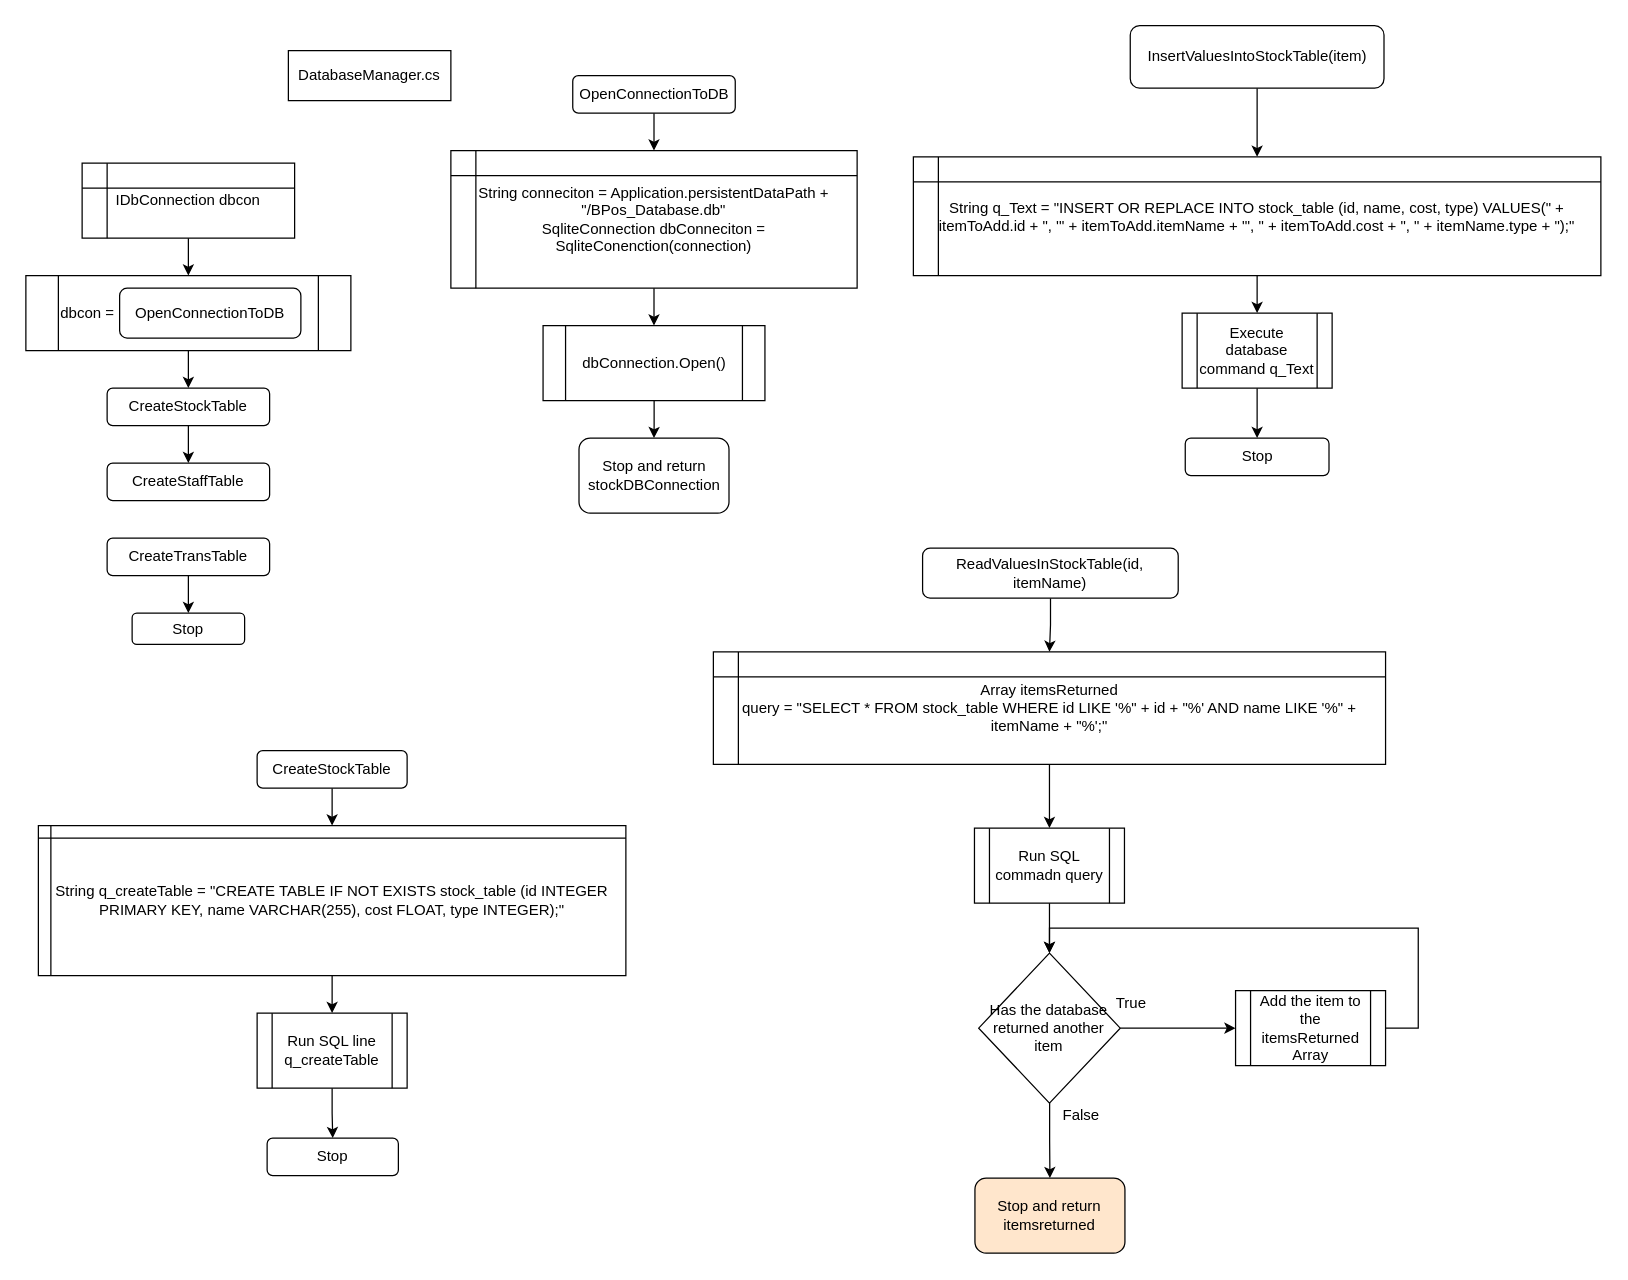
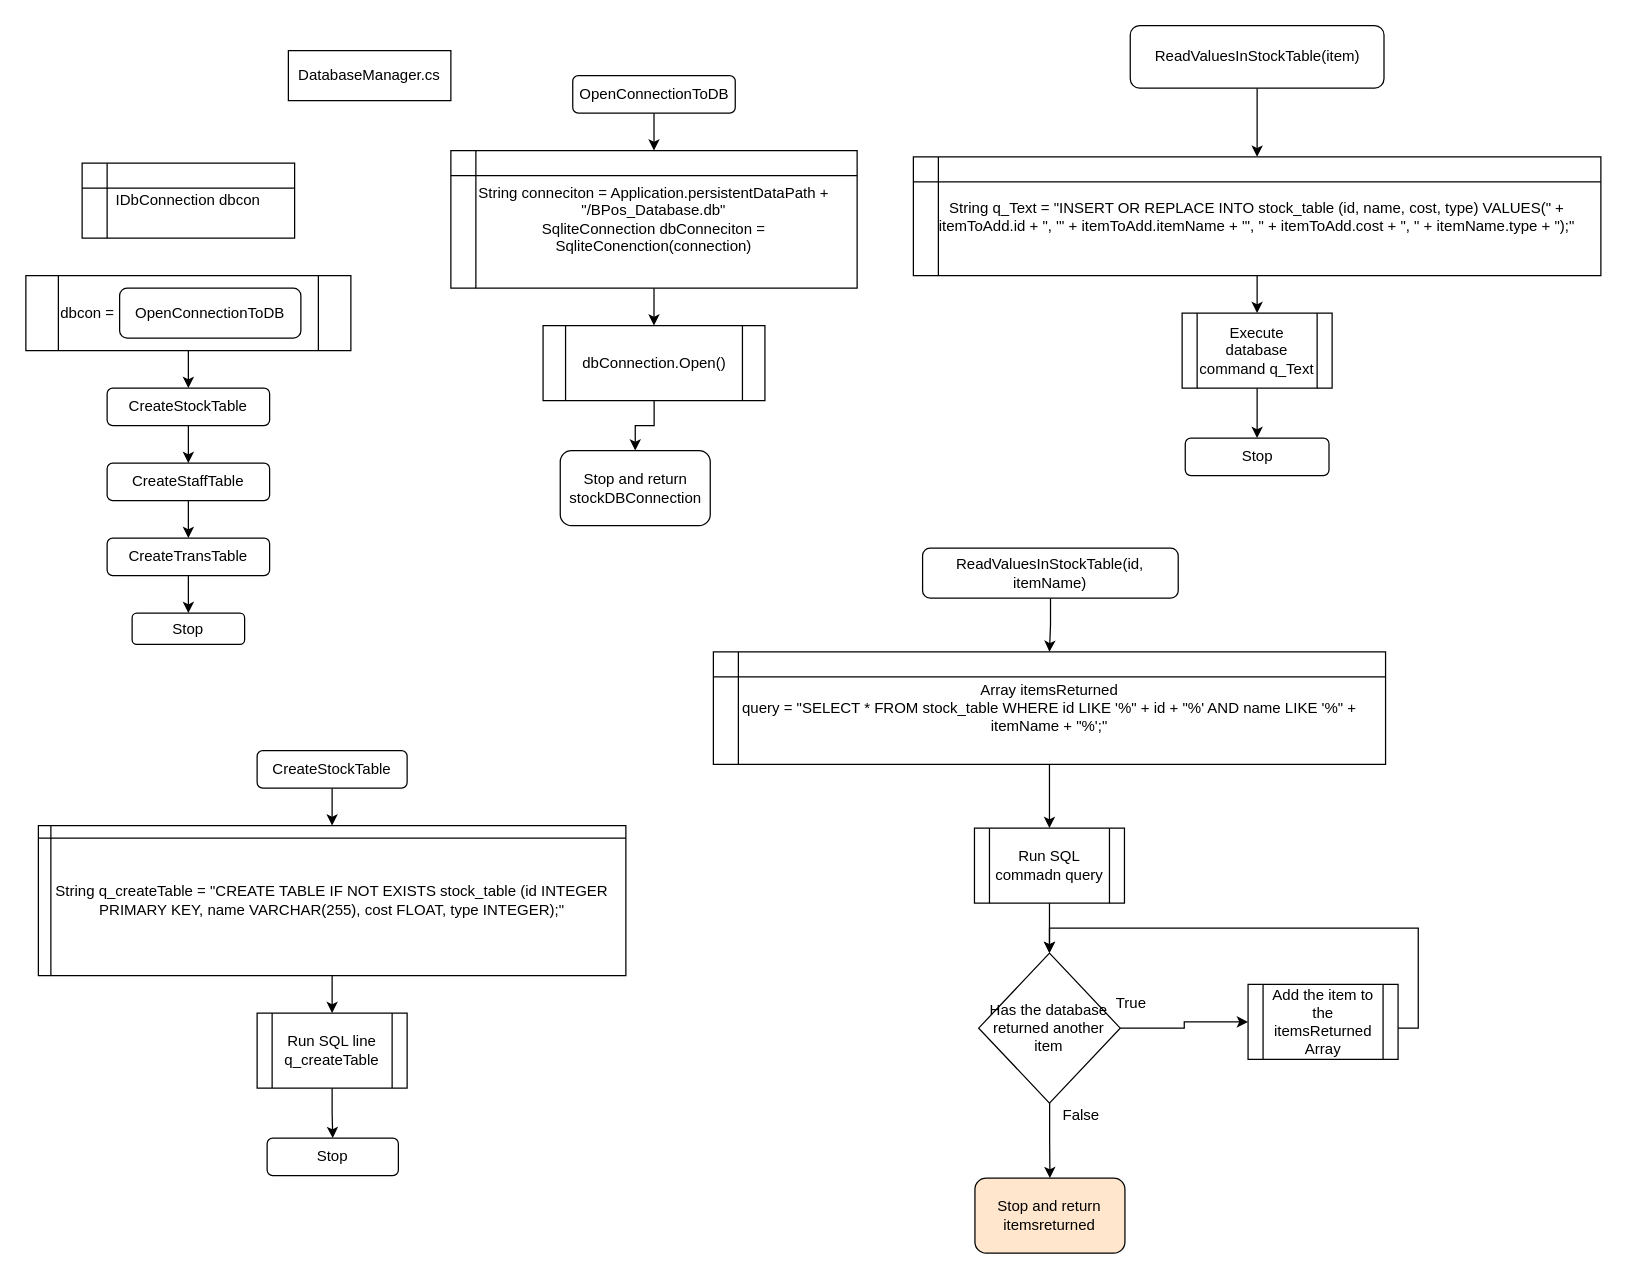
  <mxCell id="0" />
  <mxCell id="1" parent="0" />
  <mxCell id="2" value="DatabaseManager.cs" style="rounded=0;whiteSpace=wrap;html=1;" parent="1" vertex="1"><mxGeometry x="230" y="40" width="130" height="40" as="geometry" /></mxCell>
- <mxCell id="3" style="edgeStyle=orthogonalEdgeStyle;rounded=0;orthogonalLoop=1;jettySize=auto;html=1;entryX=0.5;entryY=0;entryDx=0;entryDy=0;" parent="1" source="4" target="6" edge="1"><mxGeometry relative="1" as="geometry" /></mxCell>
  <mxCell id="4" value="IDbConnection dbcon" style="shape=internalStorage;whiteSpace=wrap;html=1;backgroundOutline=1;" parent="1" vertex="1"><mxGeometry x="65" y="130" width="170" height="60" as="geometry" /></mxCell>
  <mxCell id="5" style="edgeStyle=orthogonalEdgeStyle;rounded=0;orthogonalLoop=1;jettySize=auto;html=1;entryX=0.5;entryY=0;entryDx=0;entryDy=0;" parent="1" source="6" target="9" edge="1"><mxGeometry relative="1" as="geometry" /></mxCell>
  <mxCell id="6" value="dbcon =" style="shape=process;whiteSpace=wrap;html=1;backgroundOutline=1;align=left;" parent="1" vertex="1"><mxGeometry x="20" y="220" width="260" height="60" as="geometry" /></mxCell>
  <mxCell id="7" value="OpenConnectionToDB" style="rounded=1;whiteSpace=wrap;html=1;" parent="1" vertex="1"><mxGeometry x="95" y="230" width="145" height="40" as="geometry" /></mxCell>
  <mxCell id="8" style="edgeStyle=orthogonalEdgeStyle;rounded=0;orthogonalLoop=1;jettySize=auto;html=1;entryX=0.5;entryY=0;entryDx=0;entryDy=0;" parent="1" source="9" target="11" edge="1"><mxGeometry relative="1" as="geometry" /></mxCell>
  <mxCell id="9" value="CreateStockTable" style="rounded=1;whiteSpace=wrap;html=1;" parent="1" vertex="1"><mxGeometry x="85" y="310" width="130" height="30" as="geometry" /></mxCell>
+ <mxCell id="10" style="edgeStyle=orthogonalEdgeStyle;rounded=0;orthogonalLoop=1;jettySize=auto;html=1;entryX=0.5;entryY=0;entryDx=0;entryDy=0;" parent="1" source="11" target="13" edge="1"><mxGeometry relative="1" as="geometry" /></mxCell>
  <mxCell id="11" value="CreateStaffTable" style="rounded=1;whiteSpace=wrap;html=1;" parent="1" vertex="1"><mxGeometry x="85" y="370" width="130" height="30" as="geometry" /></mxCell>
  <mxCell id="12" style="edgeStyle=orthogonalEdgeStyle;rounded=0;orthogonalLoop=1;jettySize=auto;html=1;entryX=0.5;entryY=0;entryDx=0;entryDy=0;" parent="1" source="13" target="14" edge="1"><mxGeometry relative="1" as="geometry" /></mxCell>
  <mxCell id="13" value="CreateTransTable" style="rounded=1;whiteSpace=wrap;html=1;" parent="1" vertex="1"><mxGeometry x="85" y="430" width="130" height="30" as="geometry" /></mxCell>
  <mxCell id="14" value="Stop" style="rounded=1;whiteSpace=wrap;html=1;" parent="1" vertex="1"><mxGeometry x="105" y="490" width="90" height="25" as="geometry" /></mxCell>
  <mxCell id="15" style="edgeStyle=orthogonalEdgeStyle;rounded=0;orthogonalLoop=1;jettySize=auto;html=1;" parent="1" source="16" target="18" edge="1"><mxGeometry relative="1" as="geometry" /></mxCell>
  <mxCell id="16" value="OpenConnectionToDB" style="rounded=1;whiteSpace=wrap;html=1;" parent="1" vertex="1"><mxGeometry x="457.5" y="60" width="130" height="30" as="geometry" /></mxCell>
  <mxCell id="17" style="edgeStyle=orthogonalEdgeStyle;rounded=0;orthogonalLoop=1;jettySize=auto;html=1;entryX=0.5;entryY=0;entryDx=0;entryDy=0;" parent="1" source="18" target="20" edge="1"><mxGeometry relative="1" as="geometry" /></mxCell>
  <mxCell id="18" value="String conneciton = Application.persistentDataPath + &quot;/BPos_Database.db&quot;&lt;br&gt;SqliteConnection dbConneciton = SqliteConenction(connection)" style="shape=internalStorage;whiteSpace=wrap;html=1;backgroundOutline=1;" parent="1" vertex="1"><mxGeometry x="360" y="120" width="325" height="110" as="geometry" /></mxCell>
  <mxCell id="19" style="edgeStyle=orthogonalEdgeStyle;rounded=0;orthogonalLoop=1;jettySize=auto;html=1;entryX=0.5;entryY=0;entryDx=0;entryDy=0;" parent="1" source="20" target="21" edge="1"><mxGeometry relative="1" as="geometry" /></mxCell>
  <mxCell id="20" value="dbConnection.Open()" style="shape=process;whiteSpace=wrap;html=1;backgroundOutline=1;" parent="1" vertex="1"><mxGeometry x="433.75" y="260" width="177.5" height="60" as="geometry" /></mxCell>
- <mxCell id="21" value="Stop and return stockDBConnection" style="rounded=1;whiteSpace=wrap;html=1;" parent="1" vertex="1"><mxGeometry x="462.5" y="350" width="120" height="60" as="geometry" /></mxCell>
+ <mxCell id="21" value="Stop and return stockDBConnection" style="rounded=1;whiteSpace=wrap;html=1;" parent="1" vertex="1"><mxGeometry x="447.5" y="360" width="120" height="60" as="geometry" /></mxCell>
  <mxCell id="22" style="edgeStyle=orthogonalEdgeStyle;rounded=0;orthogonalLoop=1;jettySize=auto;html=1;" parent="1" source="23" target="25" edge="1"><mxGeometry relative="1" as="geometry" /></mxCell>
  <mxCell id="23" value="CreateStockTable" style="rounded=1;whiteSpace=wrap;html=1;" parent="1" vertex="1"><mxGeometry x="205" y="600" width="120" height="30" as="geometry" /></mxCell>
  <mxCell id="24" style="edgeStyle=orthogonalEdgeStyle;rounded=0;orthogonalLoop=1;jettySize=auto;html=1;" parent="1" source="25" target="27" edge="1"><mxGeometry relative="1" as="geometry" /></mxCell>
  <mxCell id="25" value="String q_createTable = &quot;CREATE TABLE IF NOT EXISTS stock_table (id INTEGER PRIMARY KEY, name VARCHAR(255), cost FLOAT, type INTEGER);&quot;" style="shape=internalStorage;whiteSpace=wrap;html=1;backgroundOutline=1;dx=10;dy=10;" parent="1" vertex="1"><mxGeometry x="30" y="660" width="470" height="120" as="geometry" /></mxCell>
  <mxCell id="26" style="edgeStyle=orthogonalEdgeStyle;rounded=0;orthogonalLoop=1;jettySize=auto;html=1;" parent="1" source="27" target="28" edge="1"><mxGeometry relative="1" as="geometry" /></mxCell>
  <mxCell id="27" value="Run SQL line q_createTable" style="shape=process;whiteSpace=wrap;html=1;backgroundOutline=1;" parent="1" vertex="1"><mxGeometry x="205" y="810" width="120" height="60" as="geometry" /></mxCell>
  <mxCell id="28" value="Stop" style="rounded=1;whiteSpace=wrap;html=1;" parent="1" vertex="1"><mxGeometry x="213" y="910" width="105" height="30" as="geometry" /></mxCell>
  <mxCell id="29" style="edgeStyle=orthogonalEdgeStyle;rounded=0;orthogonalLoop=1;jettySize=auto;html=1;entryX=0.5;entryY=0;entryDx=0;entryDy=0;" edge="1" parent="1" source="30" target="32"><mxGeometry relative="1" as="geometry" /></mxCell>
- <mxCell id="30" value="InsertValuesIntoStockTable(item)" style="rounded=1;whiteSpace=wrap;html=1;" parent="1" vertex="1"><mxGeometry x="903.5" y="20" width="203" height="50" as="geometry" /></mxCell>
+ <mxCell id="30" value="ReadValuesInStockTable(item)" style="rounded=1;whiteSpace=wrap;html=1;" parent="1" vertex="1"><mxGeometry x="903.5" y="20" width="203" height="50" as="geometry" /></mxCell>
  <mxCell id="31" style="edgeStyle=orthogonalEdgeStyle;rounded=0;orthogonalLoop=1;jettySize=auto;html=1;entryX=0.5;entryY=0;entryDx=0;entryDy=0;" edge="1" parent="1" source="32" target="34"><mxGeometry relative="1" as="geometry" /></mxCell>
  <mxCell id="32" value="String q_Text =&amp;nbsp;&quot;INSERT OR REPLACE INTO stock_table (id, name, cost, type) VALUES(&quot; + itemToAdd.id + &quot;, '&quot; + itemToAdd.itemName + &quot;', &quot; + itemToAdd.cost + &quot;, &quot; + itemName.type + &quot;);&quot;" style="shape=internalStorage;whiteSpace=wrap;html=1;backgroundOutline=1;" vertex="1" parent="1"><mxGeometry x="730" y="125" width="550" height="95" as="geometry" /></mxCell>
  <mxCell id="33" style="edgeStyle=orthogonalEdgeStyle;rounded=0;orthogonalLoop=1;jettySize=auto;html=1;entryX=0.5;entryY=0;entryDx=0;entryDy=0;" edge="1" parent="1" source="34" target="35"><mxGeometry relative="1" as="geometry" /></mxCell>
  <mxCell id="34" value="Execute database command q_Text" style="shape=process;whiteSpace=wrap;html=1;backgroundOutline=1;" vertex="1" parent="1"><mxGeometry x="945" y="250" width="120" height="60" as="geometry" /></mxCell>
  <mxCell id="35" value="Stop" style="rounded=1;whiteSpace=wrap;html=1;" vertex="1" parent="1"><mxGeometry x="947.5" y="350" width="115" height="30" as="geometry" /></mxCell>
  <mxCell id="36" style="edgeStyle=orthogonalEdgeStyle;rounded=0;orthogonalLoop=1;jettySize=auto;html=1;entryX=0.5;entryY=0;entryDx=0;entryDy=0;" edge="1" parent="1" source="37" target="39"><mxGeometry relative="1" as="geometry" /></mxCell>
  <mxCell id="37" value="ReadValuesInStockTable(id, itemName)" style="rounded=1;whiteSpace=wrap;html=1;" vertex="1" parent="1"><mxGeometry x="737.37" y="438" width="204.5" height="40" as="geometry" /></mxCell>
  <mxCell id="38" style="edgeStyle=orthogonalEdgeStyle;rounded=0;orthogonalLoop=1;jettySize=auto;html=1;entryX=0.5;entryY=0;entryDx=0;entryDy=0;" edge="1" parent="1" source="39" target="41"><mxGeometry relative="1" as="geometry" /></mxCell>
  <mxCell id="39" value="Array itemsReturned&lt;br&gt;query =&amp;nbsp;&quot;SELECT * FROM stock_table WHERE id LIKE '%&quot; + id + &quot;%' AND name LIKE '%&quot; + itemName + &quot;%';&quot;" style="shape=internalStorage;whiteSpace=wrap;html=1;backgroundOutline=1;" vertex="1" parent="1"><mxGeometry x="570" y="521" width="537.75" height="90" as="geometry" /></mxCell>
  <mxCell id="40" style="edgeStyle=orthogonalEdgeStyle;rounded=0;orthogonalLoop=1;jettySize=auto;html=1;entryX=0.5;entryY=0;entryDx=0;entryDy=0;" edge="1" parent="1" source="41" target="44"><mxGeometry relative="1" as="geometry" /></mxCell>
  <mxCell id="41" value="Run SQL commadn query" style="shape=process;whiteSpace=wrap;html=1;backgroundOutline=1;" vertex="1" parent="1"><mxGeometry x="778.87" y="662" width="120" height="60" as="geometry" /></mxCell>
  <mxCell id="42" style="edgeStyle=orthogonalEdgeStyle;rounded=0;orthogonalLoop=1;jettySize=auto;html=1;entryX=0.5;entryY=0;entryDx=0;entryDy=0;" edge="1" parent="1" source="44" target="47"><mxGeometry relative="1" as="geometry" /></mxCell>
  <mxCell id="43" style="edgeStyle=orthogonalEdgeStyle;rounded=0;orthogonalLoop=1;jettySize=auto;html=1;entryX=0;entryY=0.5;entryDx=0;entryDy=0;" edge="1" parent="1" source="44" target="46"><mxGeometry relative="1" as="geometry" /></mxCell>
  <mxCell id="44" value="Has the database returned another item" style="rhombus;whiteSpace=wrap;html=1;" vertex="1" parent="1"><mxGeometry x="782.25" y="762" width="113.25" height="120" as="geometry" /></mxCell>
  <mxCell id="45" style="edgeStyle=orthogonalEdgeStyle;rounded=0;orthogonalLoop=1;jettySize=auto;html=1;entryX=0.5;entryY=0;entryDx=0;entryDy=0;" edge="1" parent="1" source="46" target="44"><mxGeometry relative="1" as="geometry"><Array as="points"><mxPoint x="1133.87" y="822" /><mxPoint x="1133.87" y="742" /><mxPoint x="838.87" y="742" /></Array></mxGeometry></mxCell>
- <mxCell id="46" value="Add the item to the itemsReturned Array" style="shape=process;whiteSpace=wrap;html=1;backgroundOutline=1;" vertex="1" parent="1"><mxGeometry x="987.75" y="792" width="120" height="60" as="geometry" /></mxCell>
+ <mxCell id="46" value="Add the item to the itemsReturned Array" style="shape=process;whiteSpace=wrap;html=1;backgroundOutline=1;" vertex="1" parent="1"><mxGeometry x="997.75" y="787" width="120" height="60" as="geometry" /></mxCell>
  <mxCell id="47" value="Stop and return itemsreturned" style="rounded=1;whiteSpace=wrap;html=1;fillColor=#ffe6cc;" vertex="1" parent="1"><mxGeometry x="779.25" y="942" width="120" height="60" as="geometry" /></mxCell>
  <mxCell id="48" value="False" style="text;html=1;align=center;verticalAlign=middle;resizable=0;points=[];autosize=1;strokeColor=none;fillColor=none;" vertex="1" parent="1"><mxGeometry x="838.87" y="877" width="50" height="30" as="geometry" /></mxCell>
  <mxCell id="49" value="True" style="text;html=1;align=center;verticalAlign=middle;resizable=0;points=[];autosize=1;strokeColor=none;fillColor=none;" vertex="1" parent="1"><mxGeometry x="878.87" y="787" width="50" height="30" as="geometry" /></mxCell>
